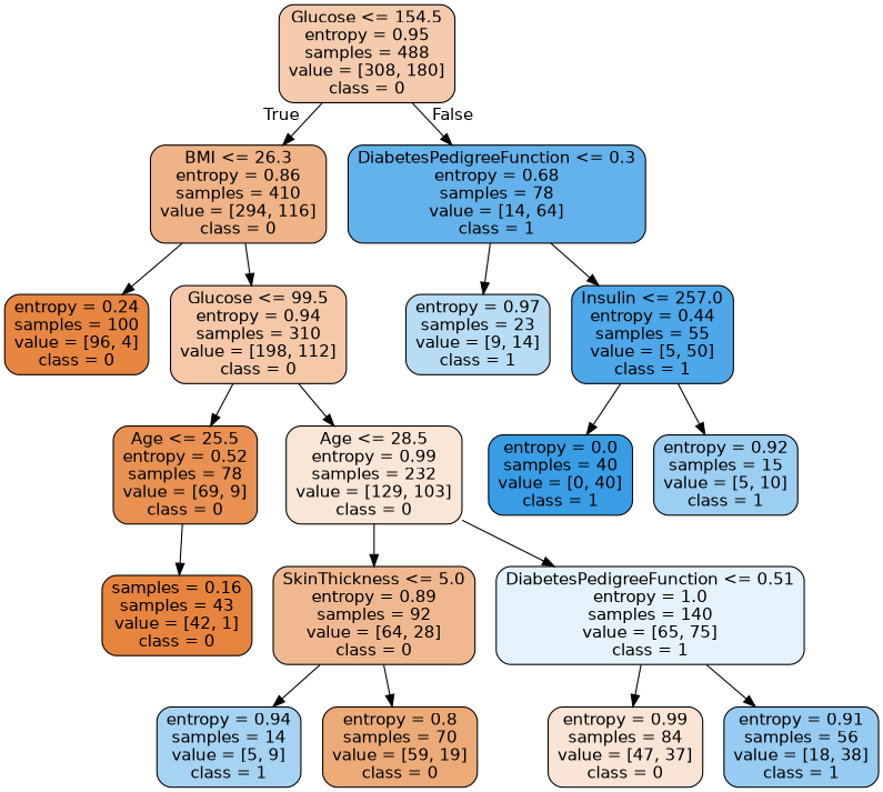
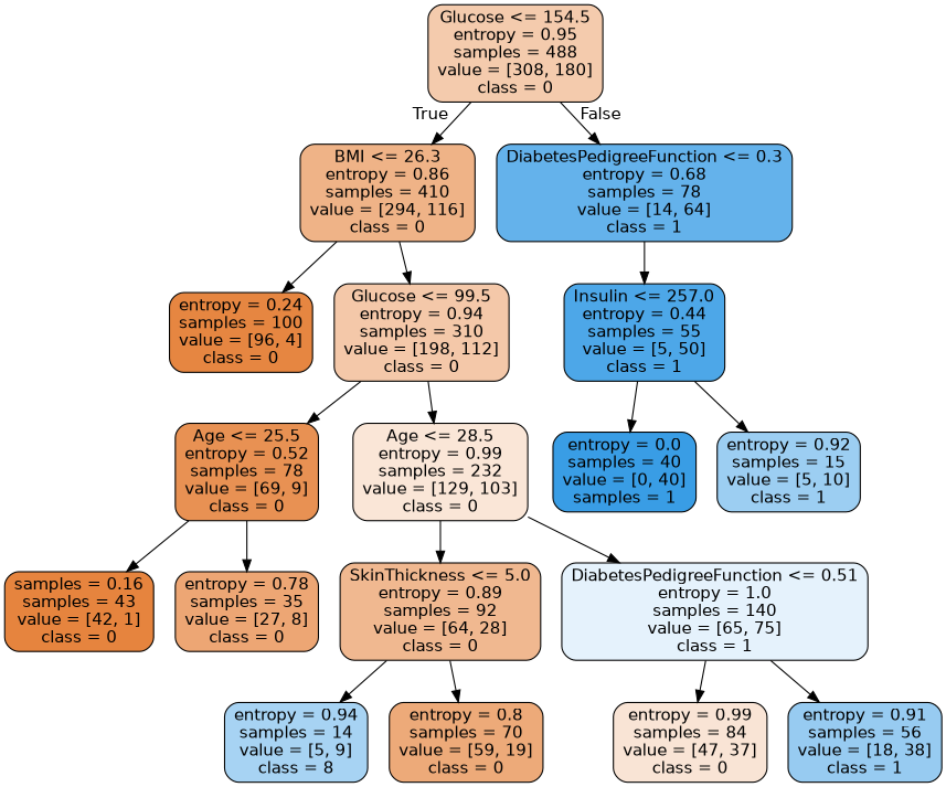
  digraph {
    node [color=black fontname=helvetica shape=box style="filled, rounded"]
    edge [fontname=helvetica]
    n1 [fillcolor="#f4cbad" label="Glucose <= 154.5\nentropy = 0.95\nsamples = 488\nvalue = [308, 180]\nclass = 0"]
    n2 [fillcolor="#efb387" label="BMI <= 26.3\nentropy = 0.86\nsamples = 410\nvalue = [294, 116]\nclass = 0"]
    n3 [fillcolor="#64b2eb" label="DiabetesPedigreeFunction <= 0.3\nentropy = 0.68\nsamples = 78\nvalue = [14, 64]\nclass = 1"]
    n4 [fillcolor="#e68641" label="entropy = 0.24\nsamples = 100\nvalue = [96, 4]\nclass = 0"]
    n5 [fillcolor="#f4c8a9" label="Glucose <= 99.5\nentropy = 0.94\nsamples = 310\nvalue = [198, 112]\nclass = 0"]
-   n6 [fillcolor="#b8dcf6" label="entropy = 0.97\nsamples = 23\nvalue = [9, 14]\nclass = 1"]
    n7 [fillcolor="#4da7e8" label="Insulin <= 257.0\nentropy = 0.44\nsamples = 55\nvalue = [5, 50]\nclass = 1"]
    n8 [fillcolor="#e89153" label="Age <= 25.5\nentropy = 0.52\nsamples = 78\nvalue = [69, 9]\nclass = 0"]
    n9 [fillcolor="#fae6d7" label="Age <= 28.5\nentropy = 0.99\nsamples = 232\nvalue = [129, 103]\nclass = 0"]
    n10 [fillcolor="#e6843e" label="samples = 0.16\nsamples = 43\nvalue = [42, 1]\nclass = 0"]
+   n11 [fillcolor="#eda674" label="entropy = 0.78\nsamples = 35\nvalue = [27, 8]\nclass = 0"]
    n12 [fillcolor="#f0b890" label="SkinThickness <= 5.0\nentropy = 0.89\nsamples = 92\nvalue = [64, 28]\nclass = 0"]
    n13 [fillcolor="#e5f2fc" label="DiabetesPedigreeFunction <= 0.51\nentropy = 1.0\nsamples = 140\nvalue = [65, 75]\nclass = 1"]
-   n14 [fillcolor="#a7d3f3" label="entropy = 0.94\nsamples = 14\nvalue = [5, 9]\nclass = 1"]
+   n14 [fillcolor="#a7d3f3" label="entropy = 0.94\nsamples = 14\nvalue = [5, 9]\nclass = 8"]
    n15 [fillcolor="#edaa79" label="entropy = 0.8\nsamples = 70\nvalue = [59, 19]\nclass = 0"]
    n16 [fillcolor="#f9e4d5" label="entropy = 0.99\nsamples = 84\nvalue = [47, 37]\nclass = 0"]
    n17 [fillcolor="#97cbf1" label="entropy = 0.91\nsamples = 56\nvalue = [18, 38]\nclass = 1"]
-   n18 [fillcolor="#399de5" label="entropy = 0.0\nsamples = 40\nvalue = [0, 40]\nclass = 1"]
+   n18 [fillcolor="#399de5" label="entropy = 0.0\nsamples = 40\nvalue = [0, 40]\nsamples = 1"]
    n19 [fillcolor="#9ccef2" label="entropy = 0.92\nsamples = 15\nvalue = [5, 10]\nclass = 1"]
    n1 -> n2 [headlabel=True labelangle=45 labeldistance=2.5]
    n1 -> n3 [headlabel=False labelangle=-45 labeldistance=2.5]
    n2 -> n4
    n2 -> n5
-   n3 -> n6
    n3 -> n7
    n5 -> n8
    n5 -> n9
    n7 -> n18
    n7 -> n19
    n8 -> n10
+   n8 -> n11
    n9 -> n12
    n9 -> n13
    n12 -> n14
    n12 -> n15
    n13 -> n16
    n13 -> n17
  }
